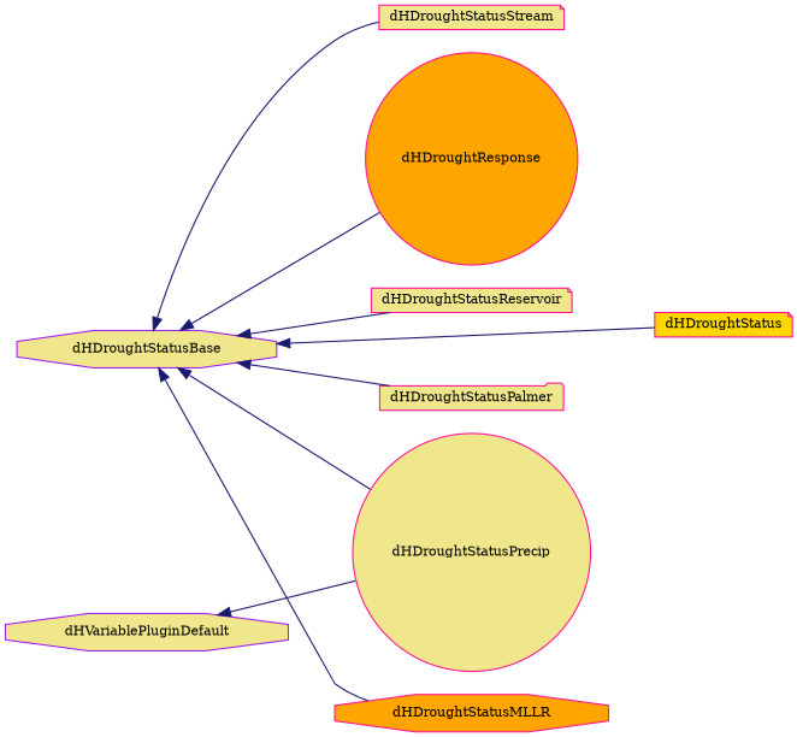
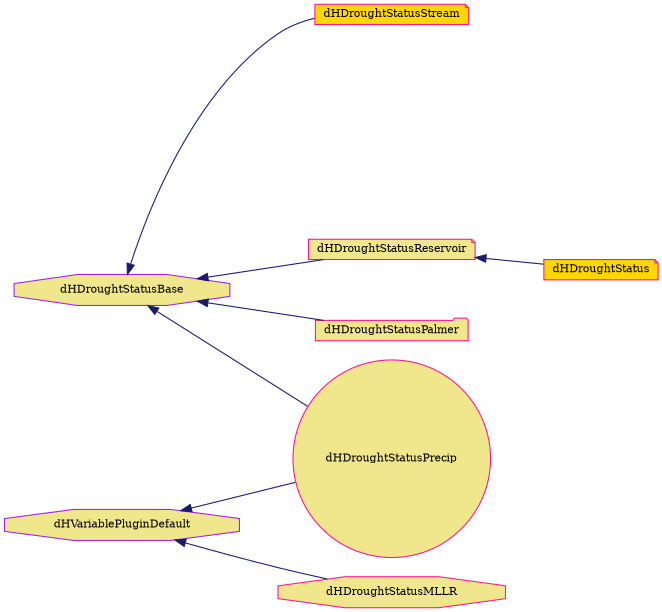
  digraph {
    fontname="DejaVu Serif"
    rankdir=LR
    node [color=deeppink fillcolor=khaki fontname="DejaVu Serif" fontsize=10 shape=octagon style=filled]
    edge [color=midnightblue dir=back fontname="DejaVu Serif" fontsize=10 labelfontname=Helvetica labelfontsize=10 style=solid]
    n1 [color=purple fontcolor=black height=0.2 label=dHDroughtStatusBase width=0.4]
-   n2 [fillcolor=orange height=0.2 label=dHDroughtResponse shape=circle width=0.4]
    n3 [fillcolor=gold height=0.2 label=dHDroughtStatus shape=note width=0.4]
-   n4 [fillcolor=orange height=0.2 label=dHDroughtStatusMLLR width=0.4]
+   n4 [height=0.2 label=dHDroughtStatusMLLR width=0.4]
    n5 [height=0.2 label=dHDroughtStatusPalmer shape=folder width=0.4]
    n6 [height=0.2 label=dHDroughtStatusPrecip shape=circle width=0.4]
    n7 [height=0.2 label=dHDroughtStatusReservoir shape=note width=0.4]
-   n8 [height=0.2 label=dHDroughtStatusStream shape=note width=0.4]
+   n8 [fillcolor=gold height=0.2 label=dHDroughtStatusStream shape=note width=0.4]
    n9 [color=purple height=0.2 label=dHVariablePluginDefault width=0.4]
-   n1 -> n2
-   n1 -> n3
-   n1 -> n4
+   n7 -> n3
+   n9 -> n4
    n1 -> n5
    n1 -> n6
    n1 -> n7
    n1 -> n8
    n9 -> n6
  }
